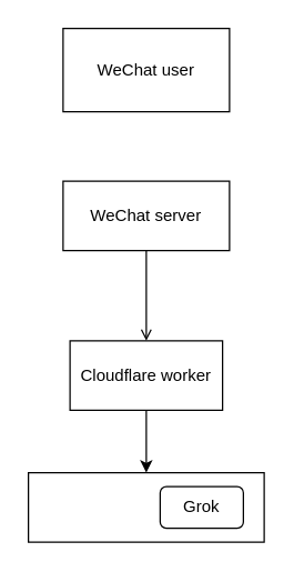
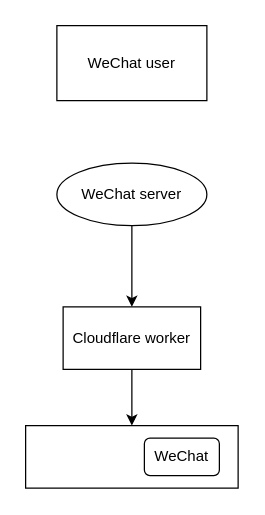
  <mxCell id="0" />
  <mxCell id="1" parent="0" />
  <mxCell id="2" style="edgeStyle=orthogonalEdgeStyle;rounded=0;orthogonalLoop=1;jettySize=auto;html=1;" edge="1" parent="1" source="3" target="7"><mxGeometry relative="1" as="geometry" /></mxCell>
  <mxCell id="3" value="Cloudflare worker" style="rounded=0;whiteSpace=wrap;html=1;align=center;verticalAlign=middle;" vertex="1" parent="1"><mxGeometry x="50" y="245" width="110" height="50" as="geometry" /></mxCell>
- <mxCell id="4" style="edgeStyle=orthogonalEdgeStyle;rounded=0;orthogonalLoop=1;jettySize=auto;html=1;exitX=0.5;exitY=1;exitDx=0;exitDy=0;endArrow=open;" edge="1" parent="1" source="5" target="3"><mxGeometry relative="1" as="geometry"><mxPoint x="115" y="240" as="targetPoint" /></mxGeometry></mxCell>
- <mxCell id="5" value="WeChat server" style="rounded=0;whiteSpace=wrap;html=1;" vertex="1" parent="1"><mxGeometry x="45" y="130" width="120" height="50" as="geometry" /></mxCell>
+ <mxCell id="4" style="edgeStyle=orthogonalEdgeStyle;rounded=0;orthogonalLoop=1;jettySize=auto;html=1;exitX=0.5;exitY=1;exitDx=0;exitDy=0;" edge="1" parent="1" source="5" target="3"><mxGeometry relative="1" as="geometry"><mxPoint x="115" y="240" as="targetPoint" /></mxGeometry></mxCell>
+ <mxCell id="5" value="WeChat server" style="ellipse;whiteSpace=wrap;html=1;" vertex="1" parent="1"><mxGeometry x="45" y="130" width="120" height="50" as="geometry" /></mxCell>
  <mxCell id="6" value="WeChat user" style="rounded=0;whiteSpace=wrap;html=1;" vertex="1" parent="1"><mxGeometry x="45" y="20" width="120" height="60" as="geometry" /></mxCell>
  <mxCell id="7" value="" style="rounded=0;whiteSpace=wrap;html=1;" vertex="1" parent="1"><mxGeometry x="20" y="340" width="170" height="50" as="geometry" /></mxCell>
- <mxCell id="8" value="Grok" style="rounded=1;whiteSpace=wrap;html=1;" vertex="1" parent="1"><mxGeometry x="115" y="350" width="60" height="30" as="geometry" /></mxCell>
+ <mxCell id="8" value="WeChat" style="rounded=1;whiteSpace=wrap;html=1;" vertex="1" parent="1"><mxGeometry x="115" y="350" width="60" height="30" as="geometry" /></mxCell>
